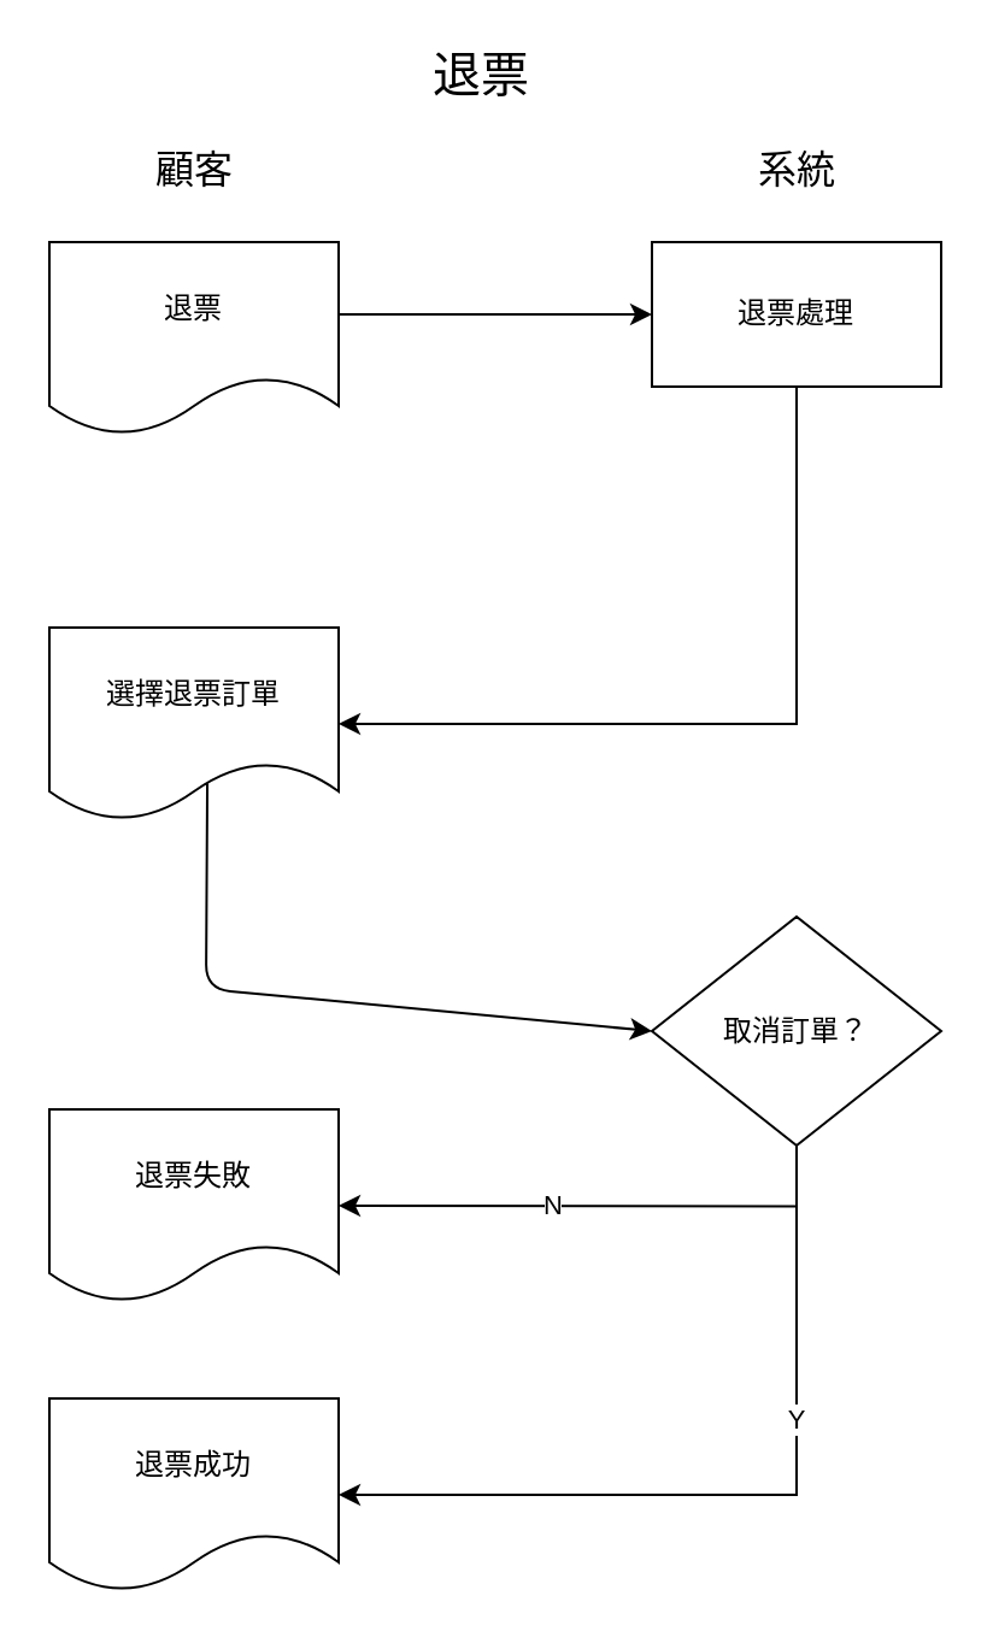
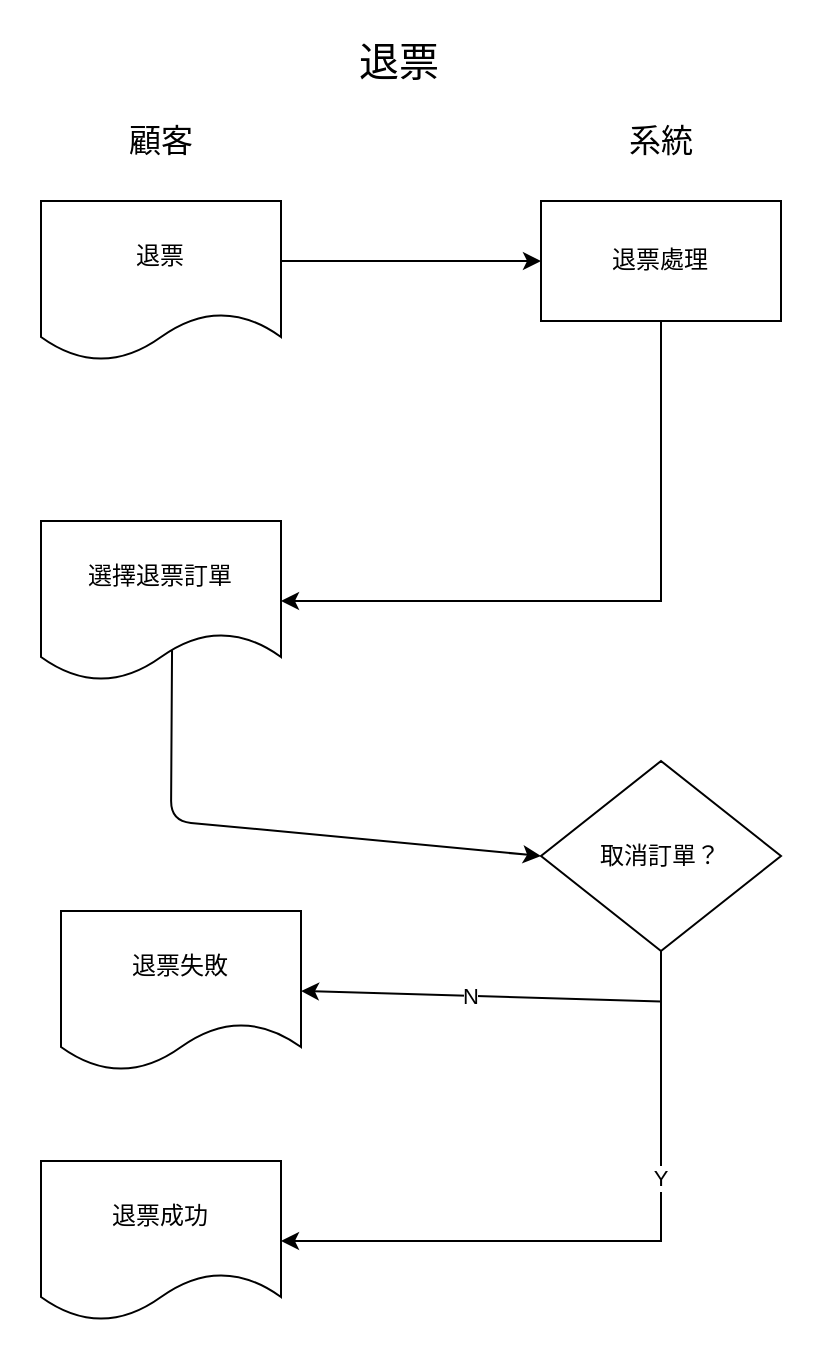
  <mxCell id="0" />
  <mxCell id="1" parent="0" />
  <mxCell id="2" value="&lt;font style=&quot;font-size: 20px&quot;&gt;退票&lt;/font&gt;" style="text;html=1;align=center;verticalAlign=middle;resizable=0;points=[];autosize=1;" vertex="1" parent="1"><mxGeometry x="169" y="20" width="60" height="20" as="geometry" /></mxCell>
  <mxCell id="3" value="&lt;font style=&quot;font-size: 16px&quot;&gt;顧客&lt;/font&gt;" style="text;html=1;align=center;verticalAlign=middle;resizable=0;points=[];autosize=1;" vertex="1" parent="1"><mxGeometry x="55" y="60" width="50" height="20" as="geometry" /></mxCell>
  <mxCell id="4" value="&lt;font style=&quot;font-size: 16px&quot;&gt;系統&lt;/font&gt;" style="text;html=1;align=center;verticalAlign=middle;resizable=0;points=[];autosize=1;" vertex="1" parent="1"><mxGeometry x="305" y="60" width="50" height="20" as="geometry" /></mxCell>
  <mxCell id="5" style="edgeStyle=orthogonalEdgeStyle;rounded=0;orthogonalLoop=1;jettySize=auto;html=1;exitX=1;exitY=0.5;exitDx=0;exitDy=0;entryX=0;entryY=0.5;entryDx=0;entryDy=0;" edge="1" parent="1" source="6" target="8"><mxGeometry relative="1" as="geometry"><Array as="points"><mxPoint x="140" y="130" /></Array></mxGeometry></mxCell>
  <mxCell id="6" value="退票" style="shape=document;whiteSpace=wrap;html=1;boundedLbl=1;" vertex="1" parent="1"><mxGeometry x="20" y="100" width="120" height="80" as="geometry" /></mxCell>
  <mxCell id="7" style="edgeStyle=orthogonalEdgeStyle;rounded=0;orthogonalLoop=1;jettySize=auto;html=1;exitX=0.5;exitY=1;exitDx=0;exitDy=0;entryX=1;entryY=0.5;entryDx=0;entryDy=0;" edge="1" parent="1" source="8" target="9"><mxGeometry relative="1" as="geometry" /></mxCell>
  <mxCell id="8" value="退票處理" style="rounded=0;whiteSpace=wrap;html=1;" vertex="1" parent="1"><mxGeometry x="270" y="100" width="120" height="60" as="geometry" /></mxCell>
  <mxCell id="9" value="選擇退票訂單" style="shape=document;whiteSpace=wrap;html=1;boundedLbl=1;" vertex="1" parent="1"><mxGeometry x="20" y="260" width="120" height="80" as="geometry" /></mxCell>
  <mxCell id="10" style="edgeStyle=orthogonalEdgeStyle;rounded=0;orthogonalLoop=1;jettySize=auto;html=1;exitX=0.5;exitY=1;exitDx=0;exitDy=0;entryX=1;entryY=0.5;entryDx=0;entryDy=0;" edge="1" parent="1" source="12" target="14"><mxGeometry relative="1" as="geometry" /></mxCell>
  <mxCell id="11" value="Y" style="edgeLabel;html=1;align=center;verticalAlign=middle;resizable=0;points=[];" vertex="1" connectable="0" parent="10"><mxGeometry x="-0.427" y="1" relative="1" as="geometry"><mxPoint x="-1.02" y="17.79" as="offset" /></mxGeometry></mxCell>
  <mxCell id="12" value="取消訂單？" style="shape=rhombus;perimeter=rhombusPerimeter;whiteSpace=wrap;html=1;align=center;" vertex="1" parent="1"><mxGeometry x="270" y="380" width="120" height="95" as="geometry" /></mxCell>
  <mxCell id="13" value="" style="endArrow=classic;html=1;entryX=0;entryY=0.5;entryDx=0;entryDy=0;exitX=0.546;exitY=0.807;exitDx=0;exitDy=0;exitPerimeter=0;" edge="1" parent="1" source="9" target="12"><mxGeometry width="50" height="50" relative="1" as="geometry"><mxPoint x="85" y="330" as="sourcePoint" /><mxPoint x="215" y="370" as="targetPoint" /><Array as="points"><mxPoint x="85" y="410" /></Array></mxGeometry></mxCell>
  <mxCell id="14" value="退票成功" style="shape=document;whiteSpace=wrap;html=1;boundedLbl=1;" vertex="1" parent="1"><mxGeometry x="20" y="580" width="120" height="80" as="geometry" /></mxCell>
- <mxCell id="15" value="退票失敗" style="shape=document;whiteSpace=wrap;html=1;boundedLbl=1;" vertex="1" parent="1"><mxGeometry x="20" y="460" width="120" height="80" as="geometry" /></mxCell>
+ <mxCell id="15" value="退票失敗" style="shape=document;whiteSpace=wrap;html=1;boundedLbl=1;" vertex="1" parent="1"><mxGeometry x="30" y="455" width="120" height="80" as="geometry" /></mxCell>
  <mxCell id="16" value="" style="endArrow=classic;html=1;entryX=1;entryY=0.5;entryDx=0;entryDy=0;" edge="1" parent="1" target="15"><mxGeometry width="50" height="50" relative="1" as="geometry"><mxPoint x="330" y="500.21" as="sourcePoint" /><mxPoint x="224" y="499.79" as="targetPoint" /></mxGeometry></mxCell>
  <mxCell id="17" value="N" style="edgeLabel;html=1;align=center;verticalAlign=middle;resizable=0;points=[];" vertex="1" connectable="0" parent="16"><mxGeometry x="0.158" y="-3" relative="1" as="geometry"><mxPoint x="8.65" y="2.91" as="offset" /></mxGeometry></mxCell>
